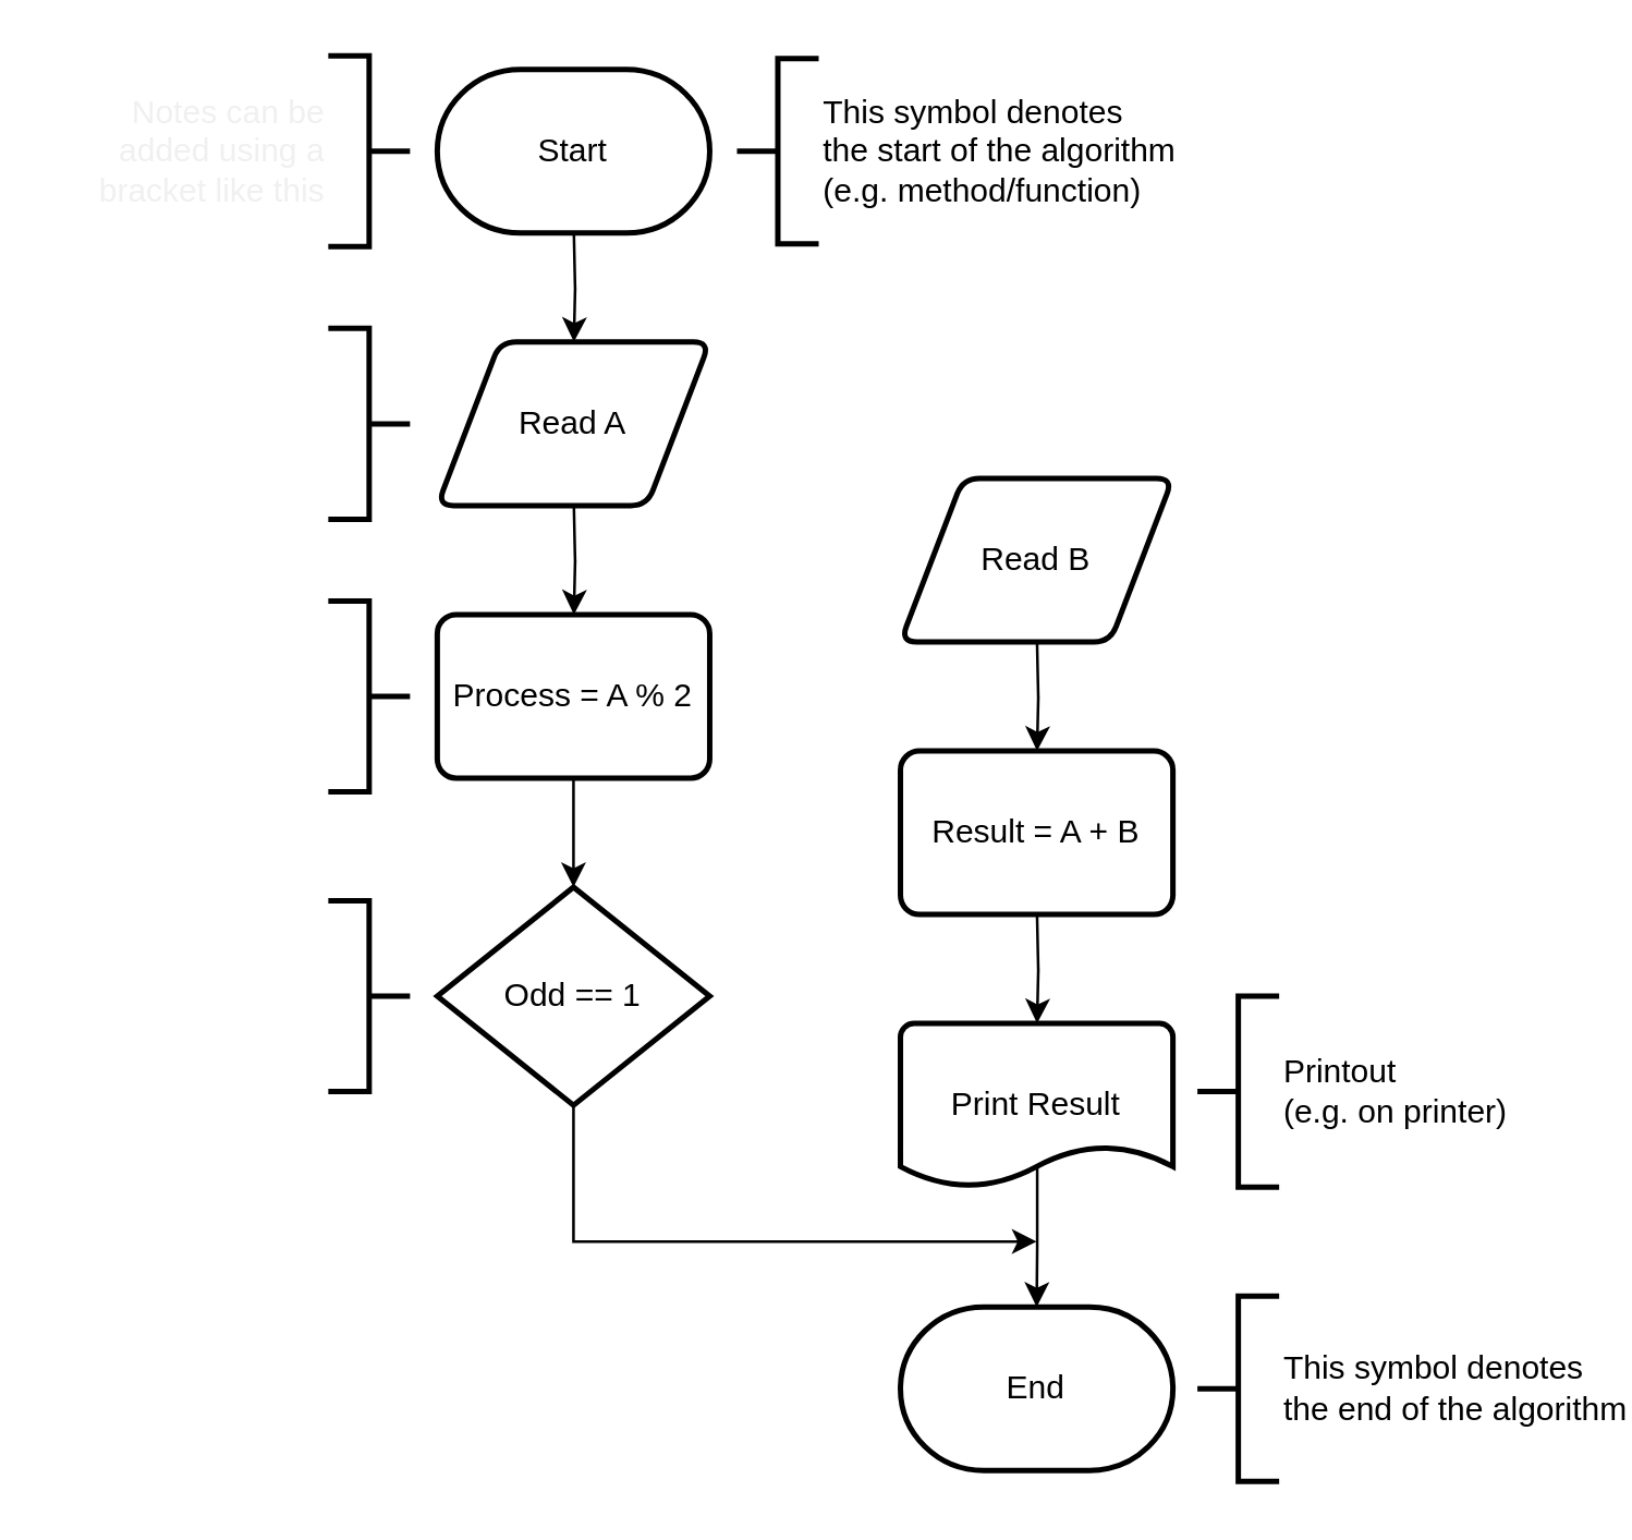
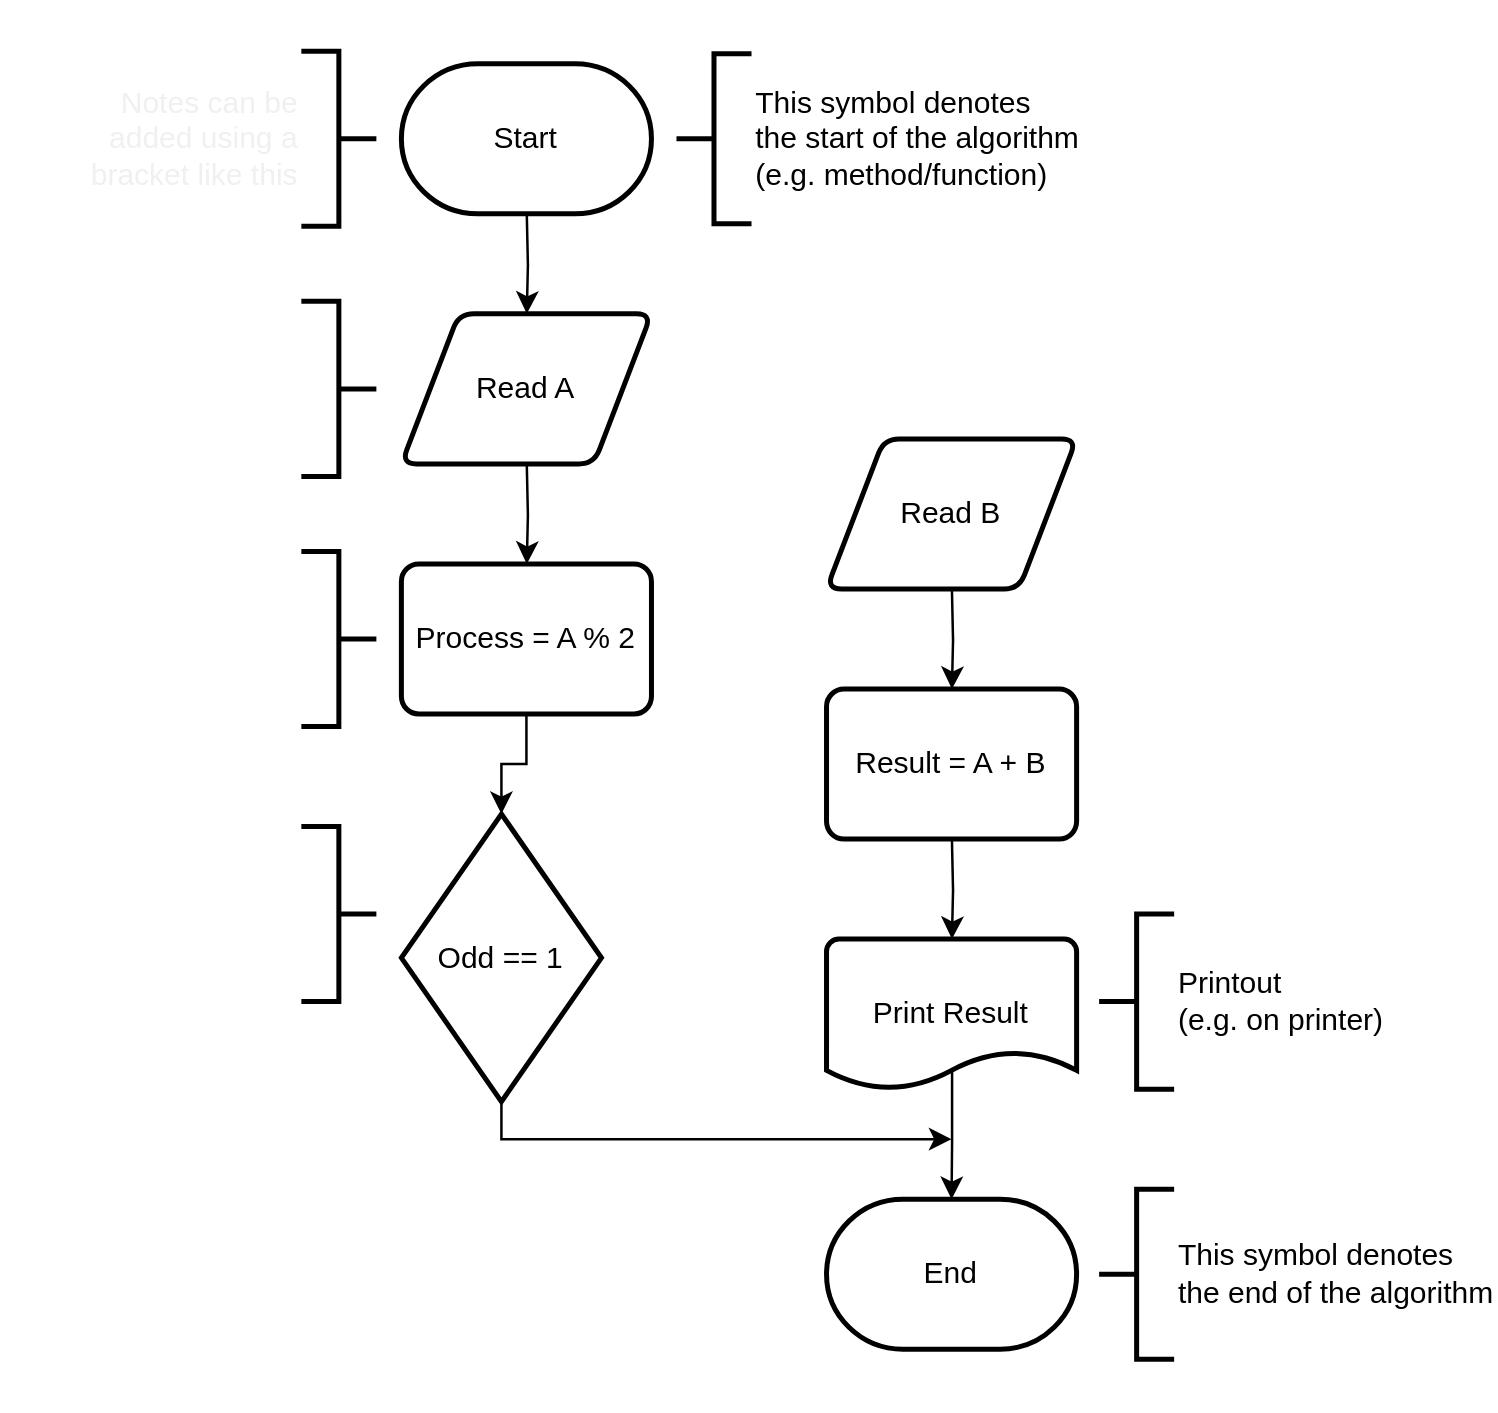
  <mxCell id="0" />
  <mxCell id="1" parent="0" />
  <mxCell id="2" style="edgeStyle=orthogonalEdgeStyle;rounded=0;orthogonalLoop=1;jettySize=auto;html=1;entryX=0.5;entryY=0;entryDx=0;entryDy=0;" parent="1" edge="1"><mxGeometry relative="1" as="geometry"><mxPoint x="210.143" y="185" as="sourcePoint" /><mxPoint x="210.143" y="225" as="targetPoint" /></mxGeometry></mxCell>
  <mxCell id="3" style="edgeStyle=orthogonalEdgeStyle;rounded=0;orthogonalLoop=1;jettySize=auto;html=1;entryX=0.5;entryY=0;entryDx=0;entryDy=0;" parent="1" edge="1"><mxGeometry relative="1" as="geometry"><mxPoint x="380.143" y="235" as="sourcePoint" /><mxPoint x="380.143" y="275" as="targetPoint" /></mxGeometry></mxCell>
  <mxCell id="4" style="edgeStyle=orthogonalEdgeStyle;rounded=0;orthogonalLoop=1;jettySize=auto;html=1;entryX=0.5;entryY=0;entryDx=0;entryDy=0;" parent="1" edge="1"><mxGeometry relative="1" as="geometry"><mxPoint x="380.143" y="335" as="sourcePoint" /><mxPoint x="380.143" y="375" as="targetPoint" /></mxGeometry></mxCell>
  <mxCell id="5" style="edgeStyle=orthogonalEdgeStyle;rounded=0;orthogonalLoop=1;jettySize=auto;html=1;entryX=0.5;entryY=0;entryDx=0;entryDy=0;" parent="1" edge="1"><mxGeometry relative="1" as="geometry"><mxPoint x="210.143" y="85" as="sourcePoint" /><mxPoint x="210.143" y="125" as="targetPoint" /></mxGeometry></mxCell>
  <mxCell id="6" value="Read B" style="shape=parallelogram;html=1;strokeWidth=2;perimeter=parallelogramPerimeter;whiteSpace=wrap;rounded=1;arcSize=12;size=0.23;fillColor=none;" parent="1" vertex="1"><mxGeometry x="330" y="175" width="100" height="60" as="geometry" /></mxCell>
  <mxCell id="7" value="Read A" style="shape=parallelogram;html=1;strokeWidth=2;perimeter=parallelogramPerimeter;whiteSpace=wrap;rounded=1;arcSize=12;size=0.23;fillColor=none;" parent="1" vertex="1"><mxGeometry x="160" y="125" width="100" height="60" as="geometry" /></mxCell>
  <mxCell id="8" value="&lt;span style=&quot;white-space: normal&quot;&gt;Result = A + B&lt;/span&gt;" style="rounded=1;whiteSpace=wrap;html=1;absoluteArcSize=1;arcSize=14;strokeWidth=2;fillColor=none;" parent="1" vertex="1"><mxGeometry x="330" y="275" width="100" height="60" as="geometry" /></mxCell>
  <mxCell id="9" style="edgeStyle=orthogonalEdgeStyle;rounded=0;orthogonalLoop=1;jettySize=auto;html=1;entryX=0.5;entryY=0;entryDx=0;entryDy=0;entryPerimeter=0;exitX=0.502;exitY=0.875;exitDx=0;exitDy=0;exitPerimeter=0;" parent="1" source="10" target="11" edge="1"><mxGeometry relative="1" as="geometry" /></mxCell>
  <mxCell id="10" value="&lt;span style=&quot;white-space: normal&quot;&gt;Print Result&lt;/span&gt;" style="strokeWidth=2;html=1;shape=mxgraph.flowchart.document2;whiteSpace=wrap;size=0.25;fillColor=none;" parent="1" vertex="1"><mxGeometry x="330" y="375" width="100" height="60" as="geometry" /></mxCell>
  <mxCell id="11" value="End" style="strokeWidth=2;html=1;shape=mxgraph.flowchart.terminator;whiteSpace=wrap;fillColor=none;" parent="1" vertex="1"><mxGeometry x="330" y="479" width="100" height="60" as="geometry" /></mxCell>
  <mxCell id="12" value="Start" style="strokeWidth=2;html=1;shape=mxgraph.flowchart.terminator;whiteSpace=wrap;fillColor=none;" parent="1" vertex="1"><mxGeometry x="160" y="25" width="100" height="60" as="geometry" /></mxCell>
  <mxCell id="13" value="This symbol denotes&lt;br&gt;the start of the algorithm&lt;br&gt;(e.g. method/function)" style="strokeWidth=2;html=1;shape=mxgraph.flowchart.annotation_2;align=left;labelPosition=right;pointerEvents=1;fillColor=#2A2A2A;flipH=0;flipV=0;" parent="1" vertex="1"><mxGeometry x="270" y="21" width="30" height="68" as="geometry" /></mxCell>
  <mxCell id="14" style="edgeStyle=orthogonalEdgeStyle;rounded=0;orthogonalLoop=1;jettySize=auto;html=1;exitX=0.5;exitY=1;exitDx=0;exitDy=0;exitPerimeter=0;" parent="1" source="16" edge="1"><mxGeometry relative="1" as="geometry"><mxPoint x="380" y="455" as="targetPoint" /><Array as="points"><mxPoint x="210" y="455" /><mxPoint x="380" y="455" /></Array></mxGeometry></mxCell>
  <mxCell id="15" value="Yes" style="text;html=1;resizable=0;points=[];align=center;verticalAlign=middle;labelBackgroundColor=none;fontColor=#FFFFFF;" parent="14" vertex="1" connectable="0"><mxGeometry x="-0.909" relative="1" as="geometry"><mxPoint x="20" y="-5.5" as="offset" /></mxGeometry></mxCell>
- <mxCell id="16" value="Odd == 1" style="strokeWidth=2;html=1;shape=mxgraph.flowchart.decision;whiteSpace=wrap;fillColor=none;" parent="1" vertex="1"><mxGeometry x="160" y="325" width="100" height="80" as="geometry" /></mxCell>
+ <mxCell id="16" value="Odd == 1" style="strokeWidth=2;html=1;shape=mxgraph.flowchart.decision;whiteSpace=wrap;fillColor=none;" parent="1" vertex="1"><mxGeometry x="160" y="325" width="80" height="115" as="geometry" /></mxCell>
  <mxCell id="17" style="edgeStyle=orthogonalEdgeStyle;rounded=0;orthogonalLoop=1;jettySize=auto;html=1;entryX=0.5;entryY=0;entryDx=0;entryDy=0;entryPerimeter=0;" parent="1" source="18" target="16" edge="1"><mxGeometry relative="1" as="geometry" /></mxCell>
  <mxCell id="18" value="&lt;span style=&quot;white-space: normal&quot;&gt;Process = A % 2&lt;/span&gt;" style="rounded=1;whiteSpace=wrap;html=1;absoluteArcSize=1;arcSize=14;strokeWidth=2;fillColor=none;" parent="1" vertex="1"><mxGeometry x="160" y="225" width="100" height="60" as="geometry" /></mxCell>
  <mxCell id="19" value="" style="group" parent="1" vertex="1" connectable="0"><mxGeometry x="59" y="330" width="91" height="70" as="geometry" /></mxCell>
  <mxCell id="20" value="" style="strokeWidth=2;html=1;shape=mxgraph.flowchart.annotation_2;align=left;labelPosition=right;pointerEvents=1;fillColor=#2A2A2A;flipH=1;flipV=0;" parent="19" vertex="1"><mxGeometry x="61" width="30" height="70" as="geometry" /></mxCell>
  <mxCell id="21" value="Decision" style="text;html=1;resizable=0;points=[];autosize=1;align=right;verticalAlign=middle;spacingTop=-4;fontColor=#FFFFFF;" parent="19" vertex="1"><mxGeometry y="25" width="60" height="20" as="geometry" /></mxCell>
  <mxCell id="22" value="" style="group" parent="1" vertex="1" connectable="0"><mxGeometry x="59" y="220" width="91" height="70" as="geometry" /></mxCell>
  <mxCell id="23" value="" style="strokeWidth=2;html=1;shape=mxgraph.flowchart.annotation_2;align=left;labelPosition=right;pointerEvents=1;fillColor=#2A2A2A;flipH=1;flipV=0;" parent="22" vertex="1"><mxGeometry x="61" width="30" height="70" as="geometry" /></mxCell>
  <mxCell id="24" value="Process" style="text;html=1;resizable=0;points=[];autosize=1;align=right;verticalAlign=middle;spacingTop=-4;fontColor=#FFFFFF;" parent="22" vertex="1"><mxGeometry x="1" y="27" width="60" height="20" as="geometry" /></mxCell>
  <mxCell id="25" value="" style="group" parent="1" vertex="1" connectable="0"><mxGeometry x="59" y="120" width="91" height="70" as="geometry" /></mxCell>
  <mxCell id="26" value="" style="strokeWidth=2;html=1;shape=mxgraph.flowchart.annotation_2;align=left;labelPosition=right;pointerEvents=1;fillColor=#2A2A2A;flipH=1;flipV=0;" parent="25" vertex="1"><mxGeometry x="61" width="30" height="70" as="geometry" /></mxCell>
  <mxCell id="27" value="Input/Output" style="text;html=1;resizable=0;points=[];autosize=1;align=right;verticalAlign=middle;spacingTop=-4;fontColor=#FFFFFF;" parent="25" vertex="1"><mxGeometry x="-19" y="27" width="80" height="20" as="geometry" /></mxCell>
  <mxCell id="28" value="Printout&lt;br&gt;(e.g. on printer)" style="strokeWidth=2;html=1;shape=mxgraph.flowchart.annotation_2;align=left;labelPosition=right;pointerEvents=1;fillColor=#2A2A2A;flipH=0;flipV=0;" parent="1" vertex="1"><mxGeometry x="439" y="365" width="30" height="70" as="geometry" /></mxCell>
  <mxCell id="29" value="" style="group" parent="1" vertex="1" connectable="0"><mxGeometry x="59" y="20" width="91" height="70" as="geometry" /></mxCell>
  <mxCell id="30" value="" style="strokeWidth=2;html=1;shape=mxgraph.flowchart.annotation_2;align=left;labelPosition=right;pointerEvents=1;fillColor=#2A2A2A;flipH=1;flipV=0;" parent="29" vertex="1"><mxGeometry x="61" width="30" height="70" as="geometry" /></mxCell>
  <mxCell id="31" value="&lt;span style=&quot;color: rgb(240 , 240 , 240) ; text-align: left&quot;&gt;Notes can be&lt;br&gt;added&amp;nbsp;&lt;/span&gt;&lt;span style=&quot;color: rgb(240 , 240 , 240) ; text-align: left&quot;&gt;using&amp;nbsp;a&lt;br&gt;bracket like&amp;nbsp;&lt;/span&gt;&lt;span style=&quot;color: rgb(240 , 240 , 240) ; text-align: left&quot;&gt;this&lt;/span&gt;" style="text;html=1;resizable=0;points=[];autosize=1;align=right;verticalAlign=middle;spacingTop=-4;fontColor=#FFFFFF;" parent="29" vertex="1"><mxGeometry x="-39" y="17" width="100" height="40" as="geometry" /></mxCell>
  <mxCell id="32" value="This symbol denotes&lt;br&gt;the end of the algorithm" style="strokeWidth=2;html=1;shape=mxgraph.flowchart.annotation_2;align=left;labelPosition=right;pointerEvents=1;fillColor=#2A2A2A;flipH=0;flipV=0;" parent="1" vertex="1"><mxGeometry x="439" y="475" width="30" height="68" as="geometry" /></mxCell>
